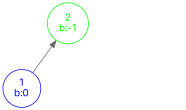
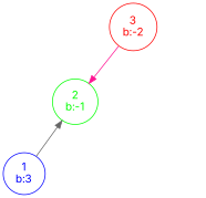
  digraph {
    fontname=Inter
    node [fontname=Inter shape=circle style=invis]
    edge [fontname=Inter style=invis]
    n1 [color=green fontcolor=green label="2\nb:-1" style=""]
    m3 [width=0.1]
    r3 [width=0.1]
-   n4 [color=blue fontcolor=blue label="1\nb:0" style=""]
+   n4 [color=blue fontcolor=blue label="1\nb:3" style=""]
    l2 [width=0.1]
    r2 [width=0.1]
+   n7 [color=red fontcolor=red label="3\nb:-2" style=""]
    subgraph sub_1 {
      rank=same
      n1
      m3
      r3
    }
    subgraph sub_2 {
      rank=same
      n4
      l2
      r2
    }
    n1 -> m3
    n1 -> l2
    n1 -> r2
    m3 -> r3
    n4 -> n1 [color=gray40 style=""]
    n4 -> l2
    l2 -> r2
+   n7 -> n1 [color=deeppink style=""]
+   n7 -> m3
+   n7 -> r3
  }
